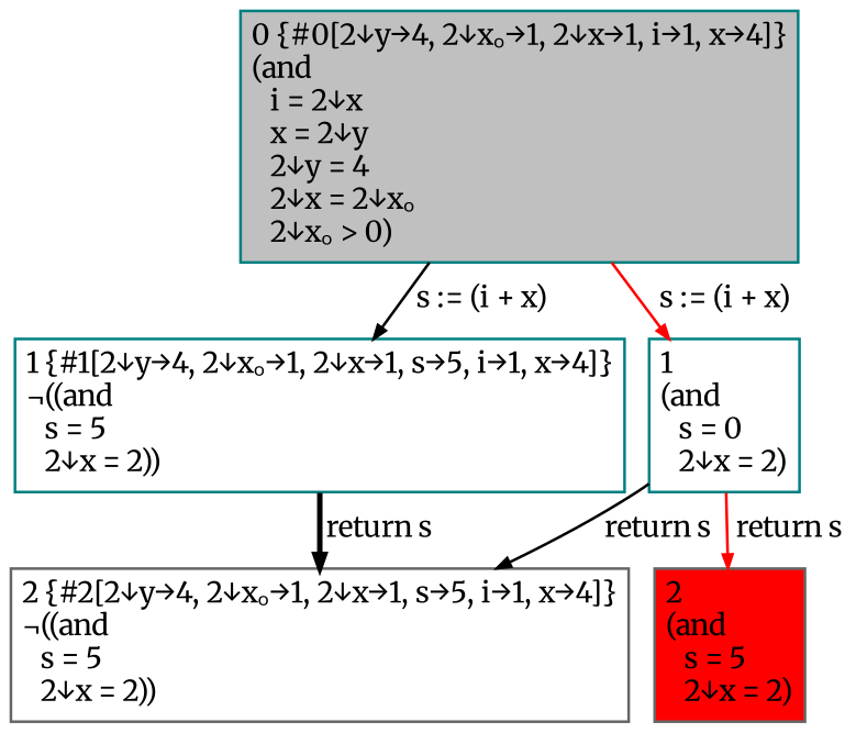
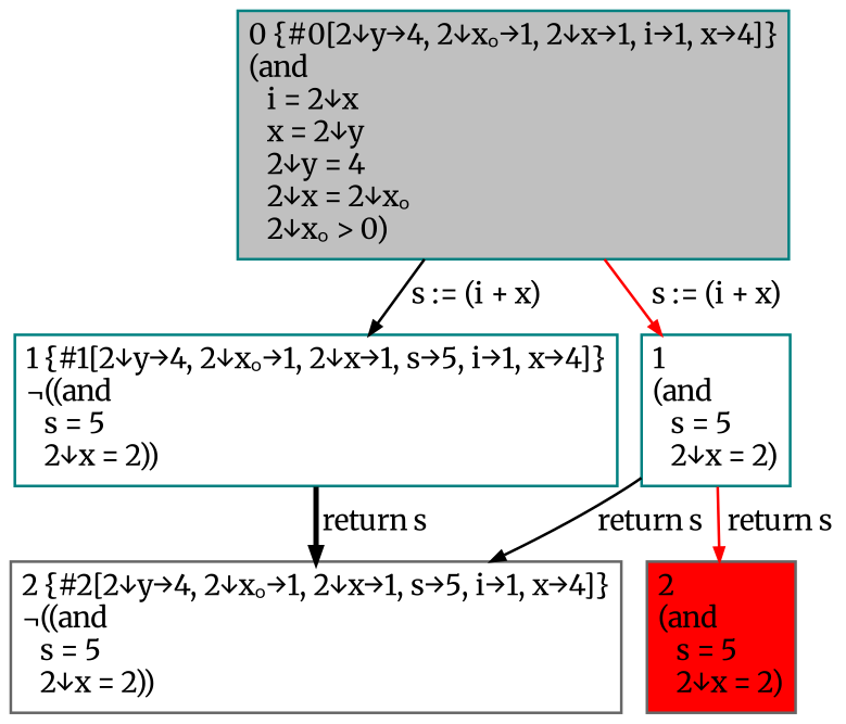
  digraph {
    nodesep=0.12
    ranksep=0.10
    fontname=Merriweather
    node [fontsize=10.5 margin="0.05,0.05" shape=box color=teal fontname=Merriweather]
    edge [arrowsize=0.5 fontsize=10.5 style=solid fontname=Merriweather]
    n1 [fillcolor=gray height=0.02 label="0 {#0[2↓y→4, 2↓xₒ→1, 2↓x→1, i→1, x→4]}\l(and\l   i = 2↓x\l   x = 2↓y\l   2↓y = 4\l   2↓x = 2↓xₒ\l   2↓xₒ > 0)\l" style=filled width=0.02]
    n2 [height=0.02 label="1 {#1[2↓y→4, 2↓xₒ→1, 2↓x→1, s→5, i→1, x→4]}\l&not;((and\l   s = 5\l   2↓x = 2))\l" width=0.02]
-   n3 [height=0.02 label="1\l(and\l   s = 0\l   2↓x = 2)\l" width=0.02]
+   n3 [height=0.02 label="1\l(and\l   s = 5\l   2↓x = 2)\l" width=0.02]
    n4 [height=0.02 label="2 {#2[2↓y→4, 2↓xₒ→1, 2↓x→1, s→5, i→1, x→4]}\l&not;((and\l   s = 5\l   2↓x = 2))\l" width=0.02 color=gray40]
    n5 [fillcolor=red height=0.02 label="2\l(and\l   s = 5\l   2↓x = 2)\l" style=filled width=0.02 color=gray40]
    n1 -> n2 [label=" s := (i + x)"]
    n1 -> n3 [color="#FF0000" label=" s := (i + x)"]
    n2 -> n4 [label=" return s" style=bold]
    n3 -> n4 [label=" return s"]
    n3 -> n5 [color="#FF0000" label=" return s"]
  }
